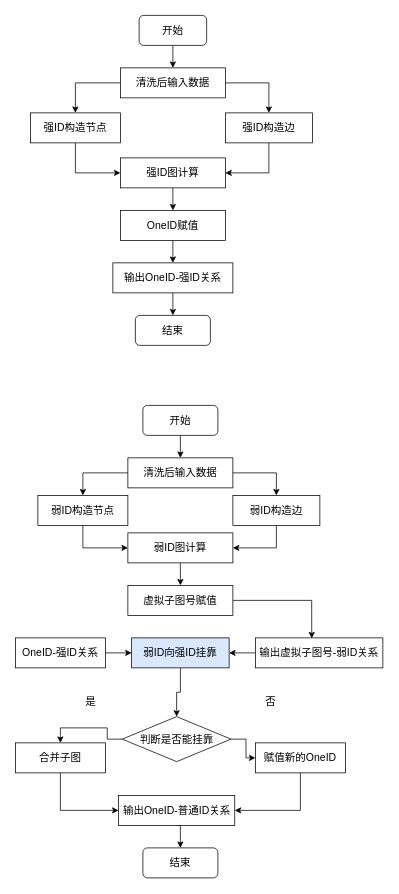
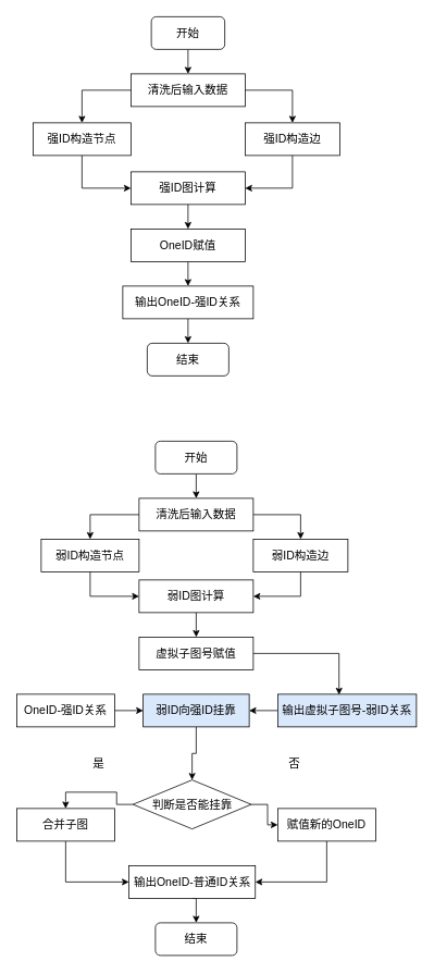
  <mxCell id="0" />
  <mxCell id="1" parent="0" />
  <mxCell id="2" value="" style="edgeStyle=orthogonalEdgeStyle;rounded=0;orthogonalLoop=1;jettySize=auto;html=1;fontSize=14;exitX=0;exitY=0.5;exitDx=0;exitDy=0;" edge="1" parent="1" source="4" target="8"><mxGeometry relative="1" as="geometry" /></mxCell>
  <mxCell id="3" style="edgeStyle=orthogonalEdgeStyle;rounded=0;orthogonalLoop=1;jettySize=auto;html=1;exitX=1;exitY=0.5;exitDx=0;exitDy=0;fontSize=14;" edge="1" parent="1" source="4" target="10"><mxGeometry relative="1" as="geometry" /></mxCell>
  <mxCell id="4" value="&lt;font style=&quot;font-size: 14px;&quot;&gt;清洗后输入数据&lt;/font&gt;" style="rounded=0;whiteSpace=wrap;html=1;" vertex="1" parent="1"><mxGeometry x="160" y="90" width="140" height="40" as="geometry" /></mxCell>
  <mxCell id="5" style="edgeStyle=orthogonalEdgeStyle;rounded=0;orthogonalLoop=1;jettySize=auto;html=1;exitX=0.5;exitY=1;exitDx=0;exitDy=0;entryX=0.5;entryY=0;entryDx=0;entryDy=0;fontSize=14;" edge="1" parent="1" source="6" target="4"><mxGeometry relative="1" as="geometry" /></mxCell>
  <mxCell id="6" value="&lt;font style=&quot;font-size: 14px;&quot;&gt;开始&lt;/font&gt;" style="rounded=1;whiteSpace=wrap;html=1;" vertex="1" parent="1"><mxGeometry x="185" y="20" width="90" height="40" as="geometry" /></mxCell>
  <mxCell id="7" style="edgeStyle=orthogonalEdgeStyle;rounded=0;orthogonalLoop=1;jettySize=auto;html=1;exitX=0.5;exitY=1;exitDx=0;exitDy=0;entryX=0;entryY=0.5;entryDx=0;entryDy=0;fontSize=14;" edge="1" parent="1" source="8" target="12"><mxGeometry relative="1" as="geometry" /></mxCell>
  <mxCell id="8" value="&lt;font style=&quot;font-size: 14px;&quot;&gt;强ID构造节点&lt;/font&gt;" style="whiteSpace=wrap;html=1;rounded=0;" vertex="1" parent="1"><mxGeometry x="40" y="150" width="120" height="40" as="geometry" /></mxCell>
  <mxCell id="9" style="edgeStyle=orthogonalEdgeStyle;rounded=0;orthogonalLoop=1;jettySize=auto;html=1;exitX=0.5;exitY=1;exitDx=0;exitDy=0;entryX=1;entryY=0.5;entryDx=0;entryDy=0;fontSize=14;" edge="1" parent="1" source="10" target="12"><mxGeometry relative="1" as="geometry" /></mxCell>
  <mxCell id="10" value="&lt;font style=&quot;font-size: 14px;&quot;&gt;强ID构造边&lt;/font&gt;" style="rounded=0;whiteSpace=wrap;html=1;" vertex="1" parent="1"><mxGeometry x="300" y="150" width="116" height="40" as="geometry" /></mxCell>
  <mxCell id="11" style="edgeStyle=orthogonalEdgeStyle;rounded=0;orthogonalLoop=1;jettySize=auto;html=1;exitX=0.5;exitY=1;exitDx=0;exitDy=0;entryX=0.5;entryY=0;entryDx=0;entryDy=0;fontSize=14;" edge="1" parent="1" source="12" target="31"><mxGeometry relative="1" as="geometry" /></mxCell>
  <mxCell id="12" value="&lt;font style=&quot;font-size: 14px;&quot;&gt;强ID图计算&lt;/font&gt;" style="rounded=0;whiteSpace=wrap;html=1;" vertex="1" parent="1"><mxGeometry x="160" y="210" width="140" height="40" as="geometry" /></mxCell>
  <mxCell id="13" style="edgeStyle=orthogonalEdgeStyle;rounded=0;orthogonalLoop=1;jettySize=auto;html=1;exitX=0.5;exitY=1;exitDx=0;exitDy=0;entryX=0.5;entryY=0;entryDx=0;entryDy=0;fontSize=14;" edge="1" parent="1" source="14" target="15"><mxGeometry relative="1" as="geometry" /></mxCell>
  <mxCell id="14" value="&lt;font style=&quot;font-size: 14px;&quot;&gt;输出OneID-强ID关系&lt;/font&gt;" style="rounded=0;whiteSpace=wrap;html=1;" vertex="1" parent="1"><mxGeometry x="150" y="350" width="160" height="40" as="geometry" /></mxCell>
  <mxCell id="15" value="&lt;font style=&quot;font-size: 14px;&quot;&gt;结束&lt;/font&gt;" style="rounded=1;whiteSpace=wrap;html=1;" vertex="1" parent="1"><mxGeometry x="180" y="420" width="100" height="40" as="geometry" /></mxCell>
  <mxCell id="16" value="" style="edgeStyle=orthogonalEdgeStyle;rounded=0;orthogonalLoop=1;jettySize=auto;html=1;fontSize=14;exitX=0;exitY=0.5;exitDx=0;exitDy=0;" edge="1" parent="1" source="18" target="22"><mxGeometry relative="1" as="geometry" /></mxCell>
  <mxCell id="17" style="edgeStyle=orthogonalEdgeStyle;rounded=0;orthogonalLoop=1;jettySize=auto;html=1;exitX=1;exitY=0.5;exitDx=0;exitDy=0;fontSize=14;" edge="1" parent="1" source="18" target="24"><mxGeometry relative="1" as="geometry" /></mxCell>
  <mxCell id="18" value="&lt;font style=&quot;font-size: 14px;&quot;&gt;清洗后输入数据&lt;/font&gt;" style="rounded=0;whiteSpace=wrap;html=1;" vertex="1" parent="1"><mxGeometry x="170" y="610" width="140" height="40" as="geometry" /></mxCell>
  <mxCell id="19" style="edgeStyle=orthogonalEdgeStyle;rounded=0;orthogonalLoop=1;jettySize=auto;html=1;exitX=0.5;exitY=1;exitDx=0;exitDy=0;entryX=0.5;entryY=0;entryDx=0;entryDy=0;fontSize=14;" edge="1" parent="1" source="20" target="18"><mxGeometry relative="1" as="geometry" /></mxCell>
  <mxCell id="20" value="&lt;font style=&quot;font-size: 14px;&quot;&gt;开始&lt;/font&gt;" style="rounded=1;whiteSpace=wrap;html=1;" vertex="1" parent="1"><mxGeometry x="190" y="540" width="100" height="40" as="geometry" /></mxCell>
  <mxCell id="21" style="edgeStyle=orthogonalEdgeStyle;rounded=0;orthogonalLoop=1;jettySize=auto;html=1;exitX=0.5;exitY=1;exitDx=0;exitDy=0;entryX=0;entryY=0.5;entryDx=0;entryDy=0;fontSize=14;" edge="1" parent="1" source="22" target="26"><mxGeometry relative="1" as="geometry" /></mxCell>
  <mxCell id="22" value="&lt;font style=&quot;font-size: 14px;&quot;&gt;弱ID构造节点&lt;/font&gt;" style="whiteSpace=wrap;html=1;rounded=0;" vertex="1" parent="1"><mxGeometry x="50" y="660" width="120" height="40" as="geometry" /></mxCell>
  <mxCell id="23" style="edgeStyle=orthogonalEdgeStyle;rounded=0;orthogonalLoop=1;jettySize=auto;html=1;exitX=0.5;exitY=1;exitDx=0;exitDy=0;entryX=1;entryY=0.5;entryDx=0;entryDy=0;fontSize=14;" edge="1" parent="1" source="24" target="26"><mxGeometry relative="1" as="geometry" /></mxCell>
  <mxCell id="24" value="&lt;font style=&quot;font-size: 14px;&quot;&gt;弱ID构造边&lt;/font&gt;" style="rounded=0;whiteSpace=wrap;html=1;" vertex="1" parent="1"><mxGeometry x="310" y="660" width="116" height="40" as="geometry" /></mxCell>
  <mxCell id="25" style="edgeStyle=orthogonalEdgeStyle;rounded=0;orthogonalLoop=1;jettySize=auto;html=1;exitX=0.5;exitY=1;exitDx=0;exitDy=0;entryX=0.5;entryY=0;entryDx=0;entryDy=0;fontSize=14;" edge="1" parent="1" source="26" target="33"><mxGeometry relative="1" as="geometry" /></mxCell>
  <mxCell id="26" value="&lt;font style=&quot;font-size: 14px;&quot;&gt;弱ID图计算&lt;/font&gt;" style="rounded=0;whiteSpace=wrap;html=1;" vertex="1" parent="1"><mxGeometry x="170" y="710" width="140" height="40" as="geometry" /></mxCell>
  <mxCell id="27" style="edgeStyle=orthogonalEdgeStyle;rounded=0;orthogonalLoop=1;jettySize=auto;html=1;exitX=0;exitY=0.5;exitDx=0;exitDy=0;entryX=1;entryY=0.5;entryDx=0;entryDy=0;fontSize=14;" edge="1" parent="1" source="28" target="37"><mxGeometry relative="1" as="geometry" /></mxCell>
- <mxCell id="28" value="&lt;font style=&quot;font-size: 14px;&quot;&gt;输出虚拟子图号-弱ID关系&lt;/font&gt;" style="rounded=0;whiteSpace=wrap;html=1;" vertex="1" parent="1"><mxGeometry x="340" y="850" width="170" height="40" as="geometry" /></mxCell>
+ <mxCell id="28" value="&lt;font style=&quot;font-size: 14px;&quot;&gt;输出虚拟子图号-弱ID关系&lt;/font&gt;" style="rounded=0;whiteSpace=wrap;html=1;fillColor=#dae8fc;" vertex="1" parent="1"><mxGeometry x="340" y="850" width="170" height="40" as="geometry" /></mxCell>
  <mxCell id="29" value="&lt;font style=&quot;font-size: 14px;&quot;&gt;结束&lt;/font&gt;" style="rounded=1;whiteSpace=wrap;html=1;" vertex="1" parent="1"><mxGeometry x="190" y="1130" width="100" height="40" as="geometry" /></mxCell>
  <mxCell id="30" style="edgeStyle=orthogonalEdgeStyle;rounded=0;orthogonalLoop=1;jettySize=auto;html=1;exitX=0.5;exitY=1;exitDx=0;exitDy=0;entryX=0.5;entryY=0;entryDx=0;entryDy=0;fontSize=14;" edge="1" parent="1" source="31" target="14"><mxGeometry relative="1" as="geometry" /></mxCell>
  <mxCell id="31" value="&lt;font style=&quot;font-size: 14px;&quot;&gt;OneID赋值&lt;/font&gt;" style="rounded=0;whiteSpace=wrap;html=1;" vertex="1" parent="1"><mxGeometry x="160" y="280" width="140" height="40" as="geometry" /></mxCell>
  <mxCell id="32" style="edgeStyle=orthogonalEdgeStyle;rounded=0;orthogonalLoop=1;jettySize=auto;html=1;entryX=0.442;entryY=0.015;entryDx=0;entryDy=0;entryPerimeter=0;fontSize=14;" edge="1" parent="1" source="33" target="28"><mxGeometry relative="1" as="geometry" /></mxCell>
  <mxCell id="33" value="&lt;font style=&quot;font-size: 14px;&quot;&gt;虚拟子图号赋值&lt;/font&gt;" style="rounded=0;whiteSpace=wrap;html=1;" vertex="1" parent="1"><mxGeometry x="170" y="780" width="140" height="40" as="geometry" /></mxCell>
  <mxCell id="34" style="edgeStyle=orthogonalEdgeStyle;rounded=0;orthogonalLoop=1;jettySize=auto;html=1;exitX=1;exitY=0.5;exitDx=0;exitDy=0;entryX=0;entryY=0.5;entryDx=0;entryDy=0;fontSize=14;" edge="1" parent="1" source="35" target="37"><mxGeometry relative="1" as="geometry" /></mxCell>
  <mxCell id="35" value="&lt;font style=&quot;font-size: 14px;&quot;&gt;OneID-强ID关系&lt;/font&gt;" style="rounded=0;whiteSpace=wrap;html=1;" vertex="1" parent="1"><mxGeometry x="20" y="850" width="120" height="40" as="geometry" /></mxCell>
  <mxCell id="36" style="edgeStyle=orthogonalEdgeStyle;rounded=0;orthogonalLoop=1;jettySize=auto;html=1;exitX=0.5;exitY=1;exitDx=0;exitDy=0;fontSize=14;" edge="1" parent="1" source="37" target="40"><mxGeometry relative="1" as="geometry" /></mxCell>
  <mxCell id="37" value="&lt;span style=&quot;font-size: 14px;&quot;&gt;弱ID向强ID挂靠&lt;/span&gt;" style="rounded=0;whiteSpace=wrap;html=1;fillColor=#dae8fc;" vertex="1" parent="1"><mxGeometry x="175" y="850" width="130" height="40" as="geometry" /></mxCell>
  <mxCell id="38" style="edgeStyle=orthogonalEdgeStyle;rounded=0;orthogonalLoop=1;jettySize=auto;html=1;entryX=0.5;entryY=0;entryDx=0;entryDy=0;fontSize=14;" edge="1" parent="1" source="40" target="43"><mxGeometry relative="1" as="geometry" /></mxCell>
  <mxCell id="39" style="edgeStyle=orthogonalEdgeStyle;rounded=0;orthogonalLoop=1;jettySize=auto;html=1;fontSize=14;" edge="1" parent="1" source="40" target="45"><mxGeometry relative="1" as="geometry" /></mxCell>
  <mxCell id="40" value="判断是否能挂靠" style="rhombus;whiteSpace=wrap;html=1;fontSize=14;" vertex="1" parent="1"><mxGeometry x="162.5" y="955" width="145" height="60" as="geometry" /></mxCell>
  <mxCell id="41" style="edgeStyle=orthogonalEdgeStyle;rounded=0;orthogonalLoop=1;jettySize=auto;html=1;exitX=0.5;exitY=1;exitDx=0;exitDy=0;fontSize=14;" edge="1" parent="1" source="40" target="40"><mxGeometry relative="1" as="geometry" /></mxCell>
  <mxCell id="42" style="edgeStyle=orthogonalEdgeStyle;rounded=0;orthogonalLoop=1;jettySize=auto;html=1;exitX=0.5;exitY=1;exitDx=0;exitDy=0;entryX=0;entryY=0.5;entryDx=0;entryDy=0;fontSize=14;" edge="1" parent="1" source="43" target="49"><mxGeometry relative="1" as="geometry" /></mxCell>
  <mxCell id="43" value="&lt;font style=&quot;font-size: 14px;&quot;&gt;合并子图&lt;/font&gt;" style="rounded=0;whiteSpace=wrap;html=1;" vertex="1" parent="1"><mxGeometry x="20" y="990" width="120" height="40" as="geometry" /></mxCell>
  <mxCell id="44" style="edgeStyle=orthogonalEdgeStyle;rounded=0;orthogonalLoop=1;jettySize=auto;html=1;exitX=0.5;exitY=1;exitDx=0;exitDy=0;entryX=1;entryY=0.5;entryDx=0;entryDy=0;fontSize=14;" edge="1" parent="1" source="45" target="49"><mxGeometry relative="1" as="geometry" /></mxCell>
  <mxCell id="45" value="&lt;font style=&quot;font-size: 14px;&quot;&gt;赋值新的OneID&lt;/font&gt;" style="rounded=0;whiteSpace=wrap;html=1;" vertex="1" parent="1"><mxGeometry x="340" y="990" width="120" height="40" as="geometry" /></mxCell>
  <mxCell id="46" value="否" style="text;html=1;align=center;verticalAlign=middle;resizable=0;points=[];autosize=1;strokeColor=none;fillColor=none;fontSize=14;" vertex="1" parent="1"><mxGeometry x="340" y="920" width="40" height="30" as="geometry" /></mxCell>
  <mxCell id="47" value="是" style="text;html=1;align=center;verticalAlign=middle;resizable=0;points=[];autosize=1;strokeColor=none;fillColor=none;fontSize=14;" vertex="1" parent="1"><mxGeometry x="100" y="920" width="40" height="30" as="geometry" /></mxCell>
  <mxCell id="48" style="edgeStyle=orthogonalEdgeStyle;rounded=0;orthogonalLoop=1;jettySize=auto;html=1;exitX=0.5;exitY=1;exitDx=0;exitDy=0;entryX=0.5;entryY=0;entryDx=0;entryDy=0;fontSize=14;" edge="1" parent="1" source="49" target="29"><mxGeometry relative="1" as="geometry" /></mxCell>
  <mxCell id="49" value="&lt;font style=&quot;font-size: 14px;&quot;&gt;输出OneID-普通ID关系&lt;/font&gt;" style="rounded=0;whiteSpace=wrap;html=1;" vertex="1" parent="1"><mxGeometry x="157.5" y="1060" width="155" height="40" as="geometry" /></mxCell>
